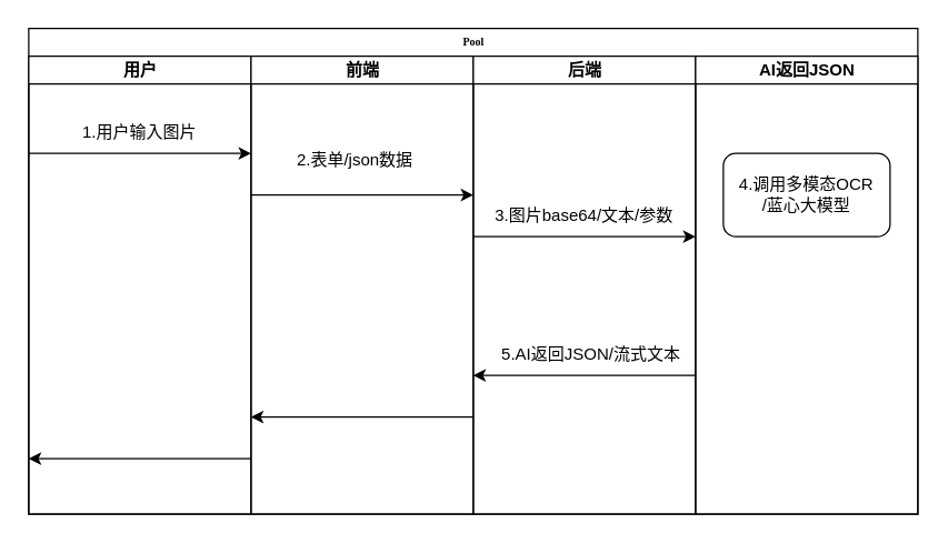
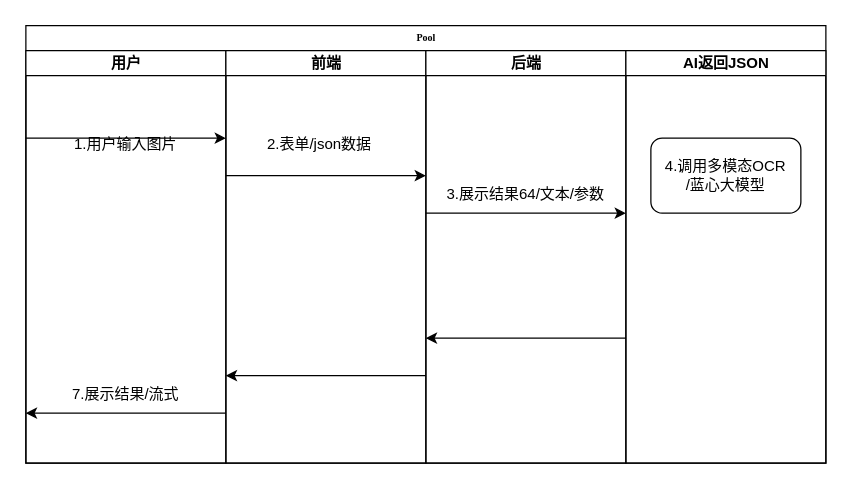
  <mxCell id="0" />
  <mxCell id="1" parent="0" />
  <mxCell id="2" value="Pool" style="swimlane;html=1;childLayout=stackLayout;startSize=20;rounded=0;shadow=0;labelBackgroundColor=none;strokeWidth=1;fontFamily=Verdana;fontSize=8;align=center;" parent="1" vertex="1"><mxGeometry x="20" y="20" width="640" height="350" as="geometry" /></mxCell>
  <mxCell id="3" value="用户" style="swimlane;html=1;startSize=20;" parent="2" vertex="1"><mxGeometry y="20" width="160" height="330" as="geometry" /></mxCell>
  <mxCell id="4" value="" style="endArrow=classic;html=1;rounded=0;" edge="1" parent="3"><mxGeometry width="50" height="50" relative="1" as="geometry"><mxPoint y="70" as="sourcePoint" /><mxPoint x="160" y="70" as="targetPoint" /></mxGeometry></mxCell>
- <mxCell id="5" value="1.用户输入图片" style="text;html=1;align=center;verticalAlign=middle;whiteSpace=wrap;rounded=0;" vertex="1" parent="3"><mxGeometry x="30" y="40" width="100" height="30" as="geometry" /></mxCell>
+ <mxCell id="5" value="1.用户输入图片" style="text;html=1;align=center;verticalAlign=middle;whiteSpace=wrap;rounded=0;" vertex="1" parent="3"><mxGeometry x="30" y="60" width="100" height="30" as="geometry" /></mxCell>
  <mxCell id="6" value="" style="endArrow=classic;html=1;rounded=0;" edge="1" parent="3"><mxGeometry width="50" height="50" relative="1" as="geometry"><mxPoint x="160" y="290" as="sourcePoint" /><mxPoint y="290" as="targetPoint" /></mxGeometry></mxCell>
+ <mxCell id="7" value="7.展示结果/流式" style="text;html=1;align=center;verticalAlign=middle;whiteSpace=wrap;rounded=0;" vertex="1" parent="3"><mxGeometry x="20" y="260" width="120" height="30" as="geometry" /></mxCell>
  <mxCell id="8" value="前端" style="swimlane;html=1;startSize=20;" parent="2" vertex="1"><mxGeometry x="160" y="20" width="160" height="330" as="geometry" /></mxCell>
  <mxCell id="9" value="" style="endArrow=classic;html=1;rounded=0;" edge="1" parent="8"><mxGeometry width="50" height="50" relative="1" as="geometry"><mxPoint y="100" as="sourcePoint" /><mxPoint x="160" y="100" as="targetPoint" /></mxGeometry></mxCell>
  <mxCell id="10" value="2.表单/json数据" style="text;html=1;align=center;verticalAlign=middle;whiteSpace=wrap;rounded=0;" vertex="1" parent="8"><mxGeometry x="25" y="60" width="100" height="30" as="geometry" /></mxCell>
  <mxCell id="11" value="" style="endArrow=classic;html=1;rounded=0;" edge="1" parent="8"><mxGeometry width="50" height="50" relative="1" as="geometry"><mxPoint x="160" y="260" as="sourcePoint" /><mxPoint y="260" as="targetPoint" /></mxGeometry></mxCell>
  <mxCell id="12" value="后端" style="swimlane;html=1;startSize=20;" parent="2" vertex="1"><mxGeometry x="320" y="20" width="160" height="330" as="geometry" /></mxCell>
  <mxCell id="13" value="" style="endArrow=classic;html=1;rounded=0;" edge="1" parent="12"><mxGeometry width="50" height="50" relative="1" as="geometry"><mxPoint y="130" as="sourcePoint" /><mxPoint x="160" y="130" as="targetPoint" /></mxGeometry></mxCell>
- <mxCell id="14" value="3.图片base64/文本/参数" style="text;html=1;align=center;verticalAlign=middle;whiteSpace=wrap;rounded=0;" vertex="1" parent="12"><mxGeometry x="10" y="100" width="140" height="30" as="geometry" /></mxCell>
+ <mxCell id="14" value="3.展示结果64/文本/参数" style="text;html=1;align=center;verticalAlign=middle;whiteSpace=wrap;rounded=0;" vertex="1" parent="12"><mxGeometry x="10" y="100" width="140" height="30" as="geometry" /></mxCell>
  <mxCell id="15" value="" style="endArrow=classic;html=1;rounded=0;" edge="1" parent="12"><mxGeometry width="50" height="50" relative="1" as="geometry"><mxPoint x="160" y="230" as="sourcePoint" /><mxPoint y="230" as="targetPoint" /><Array as="points"><mxPoint x="80" y="230" /></Array></mxGeometry></mxCell>
- <mxCell id="16" value="5.AI返回JSON/流式文本" style="text;html=1;align=center;verticalAlign=middle;whiteSpace=wrap;rounded=0;" vertex="1" parent="12"><mxGeometry x="10" y="200" width="150" height="30" as="geometry" /></mxCell>
  <mxCell id="17" value="AI返回JSON" style="swimlane;html=1;startSize=20;" parent="2" vertex="1"><mxGeometry x="480" y="20" width="160" height="330" as="geometry" /></mxCell>
  <mxCell id="18" value="4.调用多模态OCR&lt;div&gt;/蓝心大模型&lt;/div&gt;" style="rounded=1;whiteSpace=wrap;html=1;" vertex="1" parent="17"><mxGeometry x="20" y="70" width="120" height="60" as="geometry" /></mxCell>
